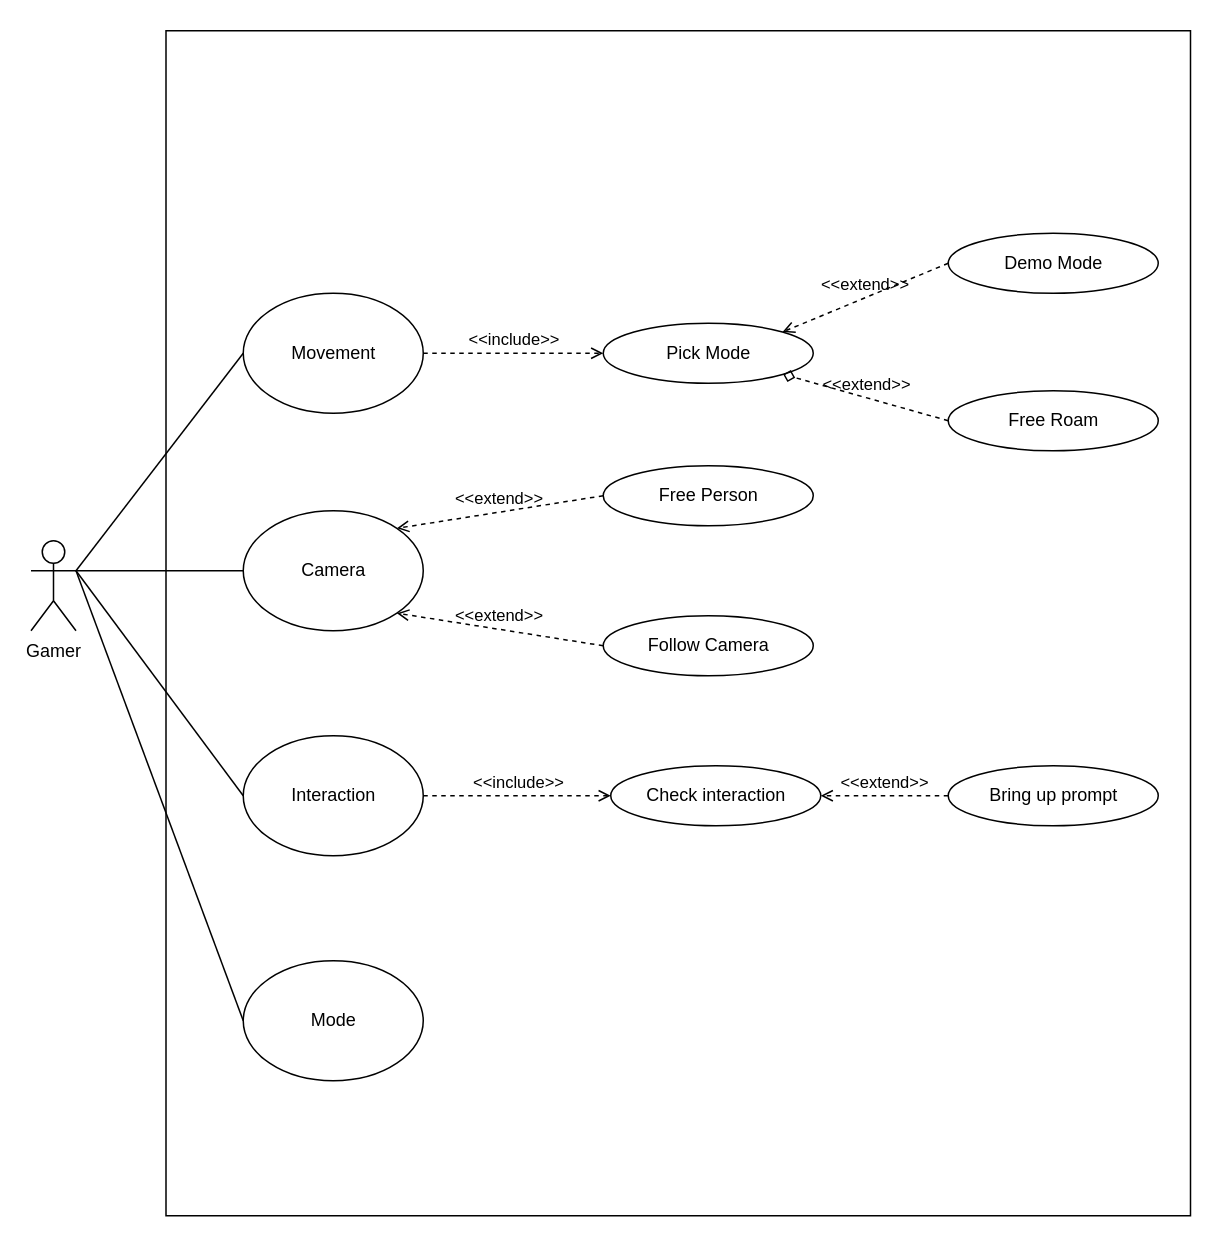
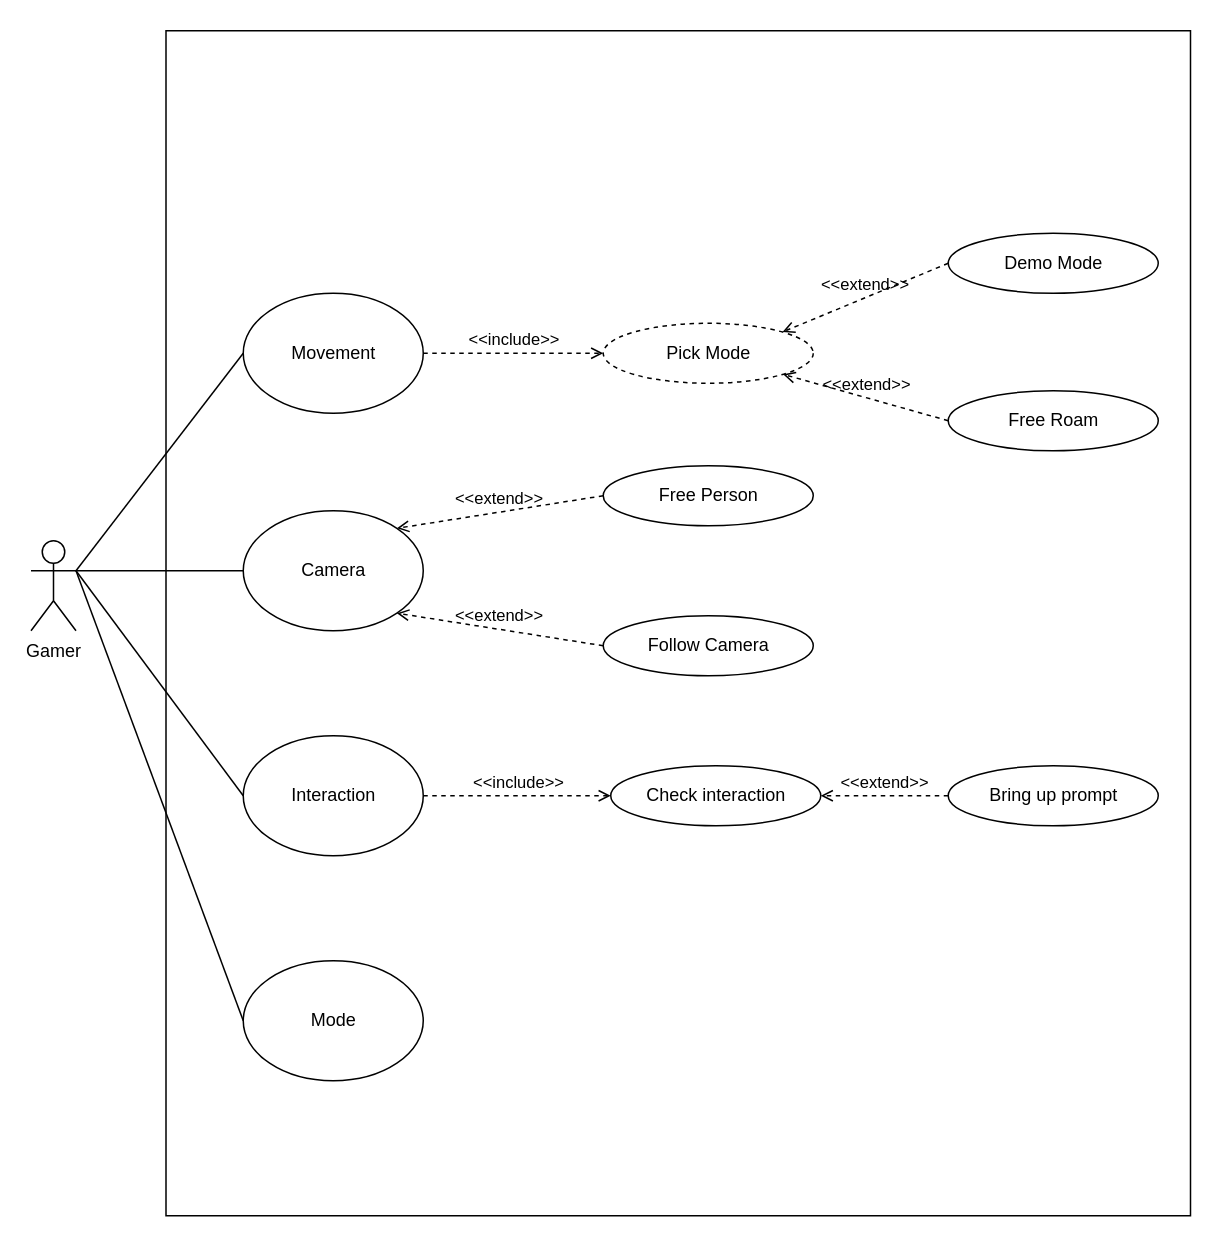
  <mxCell id="0" />
  <mxCell id="1" parent="0" />
  <mxCell id="2" value="" style="rounded=0;whiteSpace=wrap;html=1;" vertex="1" parent="1"><mxGeometry x="110" y="20" width="683" height="790" as="geometry" /></mxCell>
  <mxCell id="3" value="Gamer" style="shape=umlActor;verticalLabelPosition=bottom;verticalAlign=top;html=1;outlineConnect=0;" vertex="1" parent="1"><mxGeometry x="20" y="360" width="30" height="60" as="geometry" /></mxCell>
  <mxCell id="4" value="Movement" style="ellipse;whiteSpace=wrap;html=1;" vertex="1" parent="1"><mxGeometry x="161.5" y="195" width="120" height="80" as="geometry" /></mxCell>
  <mxCell id="5" value="Camera" style="ellipse;whiteSpace=wrap;html=1;" vertex="1" parent="1"><mxGeometry x="161.5" y="340" width="120" height="80" as="geometry" /></mxCell>
  <mxCell id="6" value="Interaction" style="ellipse;whiteSpace=wrap;html=1;" vertex="1" parent="1"><mxGeometry x="161.5" y="490" width="120" height="80" as="geometry" /></mxCell>
  <mxCell id="7" value="Mode" style="ellipse;whiteSpace=wrap;html=1;" vertex="1" parent="1"><mxGeometry x="161.5" y="640" width="120" height="80" as="geometry" /></mxCell>
  <mxCell id="8" value="Free Roam" style="ellipse;whiteSpace=wrap;html=1;" vertex="1" parent="1"><mxGeometry x="631.5" y="260" width="140" height="40" as="geometry" /></mxCell>
  <mxCell id="9" value="Demo Mode" style="ellipse;whiteSpace=wrap;html=1;" vertex="1" parent="1"><mxGeometry x="631.5" y="155" width="140" height="40" as="geometry" /></mxCell>
  <mxCell id="10" value="Free Person" style="ellipse;whiteSpace=wrap;html=1;" vertex="1" parent="1"><mxGeometry x="401.5" y="310" width="140" height="40" as="geometry" /></mxCell>
  <mxCell id="11" value="Follow Camera" style="ellipse;whiteSpace=wrap;html=1;" vertex="1" parent="1"><mxGeometry x="401.5" y="410" width="140" height="40" as="geometry" /></mxCell>
  <mxCell id="12" value="Bring up prompt" style="ellipse;whiteSpace=wrap;html=1;" vertex="1" parent="1"><mxGeometry x="631.5" y="510" width="140" height="40" as="geometry" /></mxCell>
  <mxCell id="13" value="Check interaction" style="ellipse;whiteSpace=wrap;html=1;" vertex="1" parent="1"><mxGeometry x="406.5" y="510" width="140" height="40" as="geometry" /></mxCell>
- <mxCell id="14" value="Pick Mode" style="ellipse;whiteSpace=wrap;html=1;" vertex="1" parent="1"><mxGeometry x="401.5" y="215" width="140" height="40" as="geometry" /></mxCell>
+ <mxCell id="14" value="Pick Mode" style="ellipse;whiteSpace=wrap;html=1;dashed=1;" vertex="1" parent="1"><mxGeometry x="401.5" y="215" width="140" height="40" as="geometry" /></mxCell>
  <mxCell id="15" value="" style="endArrow=none;html=1;rounded=0;entryX=0;entryY=0.5;entryDx=0;entryDy=0;exitX=1;exitY=0.333;exitDx=0;exitDy=0;exitPerimeter=0;" edge="1" parent="1" source="3" target="4"><mxGeometry width="50" height="50" relative="1" as="geometry"><mxPoint x="60" y="390" as="sourcePoint" /><mxPoint x="210" y="100" as="targetPoint" /></mxGeometry></mxCell>
  <mxCell id="16" value="" style="endArrow=none;html=1;rounded=0;entryX=0;entryY=0.5;entryDx=0;entryDy=0;exitX=1;exitY=0.333;exitDx=0;exitDy=0;exitPerimeter=0;" edge="1" parent="1" source="3" target="5"><mxGeometry width="50" height="50" relative="1" as="geometry"><mxPoint x="60" y="390" as="sourcePoint" /><mxPoint x="210" y="245" as="targetPoint" /></mxGeometry></mxCell>
  <mxCell id="17" value="" style="endArrow=none;html=1;rounded=0;entryX=0;entryY=0.5;entryDx=0;entryDy=0;exitX=1;exitY=0.333;exitDx=0;exitDy=0;exitPerimeter=0;" edge="1" parent="1" source="3" target="6"><mxGeometry width="50" height="50" relative="1" as="geometry"><mxPoint x="80" y="410" as="sourcePoint" /><mxPoint x="220" y="255" as="targetPoint" /></mxGeometry></mxCell>
  <mxCell id="18" value="" style="endArrow=none;html=1;rounded=0;entryX=0;entryY=0.5;entryDx=0;entryDy=0;exitX=1;exitY=0.333;exitDx=0;exitDy=0;exitPerimeter=0;" edge="1" parent="1" source="3" target="7"><mxGeometry width="50" height="50" relative="1" as="geometry"><mxPoint x="90" y="420" as="sourcePoint" /><mxPoint x="230" y="265" as="targetPoint" /></mxGeometry></mxCell>
  <mxCell id="19" value="&amp;lt;&amp;lt;include&amp;gt;&amp;gt;" style="html=1;verticalAlign=bottom;labelBackgroundColor=none;endArrow=open;endFill=0;dashed=1;rounded=0;entryX=0;entryY=0.5;entryDx=0;entryDy=0;exitX=1;exitY=0.5;exitDx=0;exitDy=0;" edge="1" parent="1" source="4" target="14"><mxGeometry width="160" relative="1" as="geometry"><mxPoint x="321.5" y="140" as="sourcePoint" /><mxPoint x="481.5" y="140" as="targetPoint" /></mxGeometry></mxCell>
  <mxCell id="20" value="&amp;lt;&amp;lt;include&amp;gt;&amp;gt;" style="html=1;verticalAlign=bottom;labelBackgroundColor=none;endArrow=open;endFill=0;dashed=1;rounded=0;exitX=1;exitY=0.5;exitDx=0;exitDy=0;entryX=0;entryY=0.5;entryDx=0;entryDy=0;" edge="1" parent="1" source="6" target="13"><mxGeometry width="160" relative="1" as="geometry"><mxPoint x="351.5" y="410" as="sourcePoint" /><mxPoint x="511.5" y="410" as="targetPoint" /></mxGeometry></mxCell>
  <mxCell id="21" value="&amp;lt;&amp;lt;extend&amp;gt;&amp;gt;" style="html=1;verticalAlign=bottom;labelBackgroundColor=none;endArrow=open;endFill=0;dashed=1;rounded=0;entryX=1;entryY=0;entryDx=0;entryDy=0;exitX=0;exitY=0.5;exitDx=0;exitDy=0;" edge="1" parent="1" source="9" target="14"><mxGeometry width="160" relative="1" as="geometry"><mxPoint x="351.5" y="410" as="sourcePoint" /><mxPoint x="511.5" y="410" as="targetPoint" /></mxGeometry></mxCell>
  <mxCell id="22" value="&amp;lt;&amp;lt;extend&amp;gt;&amp;gt;" style="html=1;verticalAlign=bottom;labelBackgroundColor=none;endArrow=open;endFill=0;dashed=1;rounded=0;entryX=1;entryY=0;entryDx=0;entryDy=0;exitX=0;exitY=0.5;exitDx=0;exitDy=0;" edge="1" parent="1" source="10" target="5"><mxGeometry width="160" relative="1" as="geometry"><mxPoint x="351.5" y="410" as="sourcePoint" /><mxPoint x="511.5" y="410" as="targetPoint" /></mxGeometry></mxCell>
  <mxCell id="23" value="&amp;lt;&amp;lt;extend&amp;gt;&amp;gt;" style="html=1;verticalAlign=bottom;labelBackgroundColor=none;endArrow=open;endFill=0;dashed=1;rounded=0;entryX=1;entryY=1;entryDx=0;entryDy=0;exitX=0;exitY=0.5;exitDx=0;exitDy=0;" edge="1" parent="1" source="11" target="5"><mxGeometry width="160" relative="1" as="geometry"><mxPoint x="351.5" y="410" as="sourcePoint" /><mxPoint x="511.5" y="410" as="targetPoint" /></mxGeometry></mxCell>
- <mxCell id="24" value="&amp;lt;&amp;lt;extend&amp;gt;&amp;gt;" style="html=1;verticalAlign=bottom;labelBackgroundColor=none;endArrow=diamond;endFill=0;dashed=1;rounded=0;exitX=0;exitY=0.5;exitDx=0;exitDy=0;" edge="1" parent="1" source="8" target="14"><mxGeometry width="160" relative="1" as="geometry"><mxPoint x="351.5" y="410" as="sourcePoint" /><mxPoint x="541.5" y="240" as="targetPoint" /></mxGeometry></mxCell>
+ <mxCell id="24" value="&amp;lt;&amp;lt;extend&amp;gt;&amp;gt;" style="html=1;verticalAlign=bottom;labelBackgroundColor=none;endArrow=open;endFill=0;dashed=1;rounded=0;exitX=0;exitY=0.5;exitDx=0;exitDy=0;" edge="1" parent="1" source="8" target="14"><mxGeometry width="160" relative="1" as="geometry"><mxPoint x="351.5" y="410" as="sourcePoint" /><mxPoint x="541.5" y="240" as="targetPoint" /></mxGeometry></mxCell>
  <mxCell id="25" value="&amp;lt;&amp;lt;extend&amp;gt;&amp;gt;" style="html=1;verticalAlign=bottom;labelBackgroundColor=none;endArrow=open;endFill=0;dashed=1;rounded=0;entryX=1;entryY=0.5;entryDx=0;entryDy=0;" edge="1" parent="1" source="12" target="13"><mxGeometry width="160" relative="1" as="geometry"><mxPoint x="351.5" y="410" as="sourcePoint" /><mxPoint x="511.5" y="410" as="targetPoint" /></mxGeometry></mxCell>
